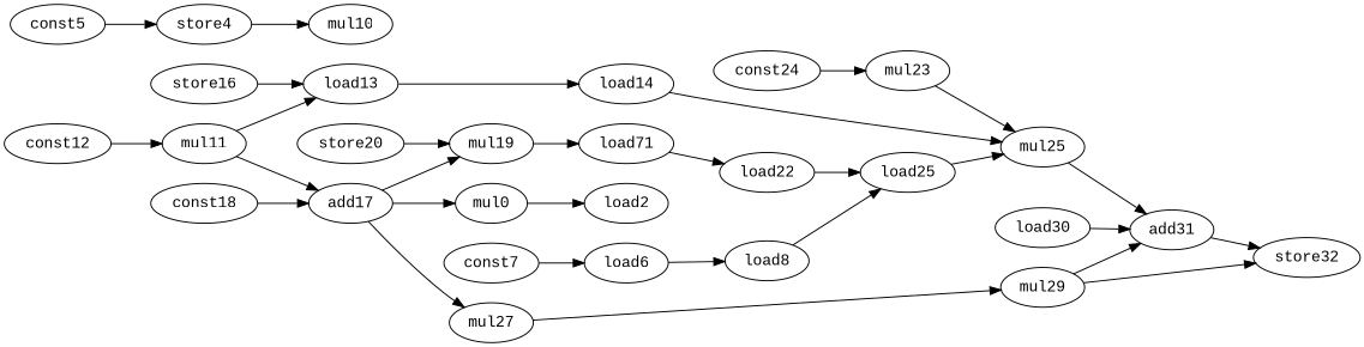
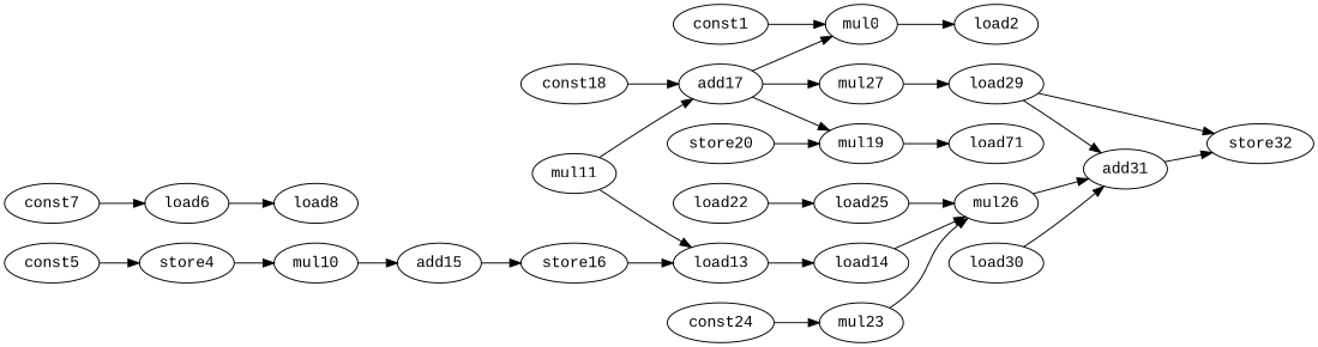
  digraph {
    fontname="Liberation Mono"
    rankdir=LR
    node [fontname="Liberation Mono" opcode=load]
    edge [fontname="Liberation Mono" operand=0]
    mul0 [opcode=mul]
    load2
+   const1 [opcode=const]
    n4 [label=store4 opcode=mul]
    mul10 [opcode=mul]
+   add15 [opcode=add]
    const5 [opcode=const]
    load6
    load8
    load25
    const7 [opcode=const]
-   mul26 [opcode=mul label=mul25]
+   mul26 [opcode=mul]
    store16 [opcode=store]
    mul11 [opcode=mul]
    load13
    add17 [opcode=add]
    load14
-   const12 [opcode=const]
    mul19 [opcode=mul]
    mul27 [opcode=mul]
    n21 [label=load71]
-   load29 [label=mul29]
+   load29
    const18 [opcode=const]
    load22
    n25 [label=store20 opcode=const]
    mul23 [opcode=mul]
    add31 [opcode=add]
    const24 [opcode=const]
    store32 [opcode=store]
    load30
    mul0 -> load2
+   const1 -> mul0
    n4 -> mul10
+   mul10 -> add15 [operand=1]
+   add15 -> store16
    const5 -> n4 [operand=1]
    load6 -> load8
-   load8 -> load25
    load25 -> mul26 [operand=1]
    const7 -> load6
    mul26 -> add31 [operand=1]
    store16 -> load13 [operand=1]
    mul11 -> load13
    mul11 -> add17 [operand=1]
    load13 -> load14
    add17 -> mul0 [operand=1]
    add17 -> mul19 [operand=1]
    add17 -> mul27 [operand=1]
    load14 -> mul26
-   const12 -> mul11
    mul19 -> n21
    mul27 -> load29
-   n21 -> load22
    load29 -> add31
    load29 -> store32 [operand=1]
    const18 -> add17 [operand=1]
    load22 -> load25
    n25 -> mul19
    mul23 -> mul26
    add31 -> store32
    const24 -> mul23 [operand=1]
    load30 -> add31
  }
